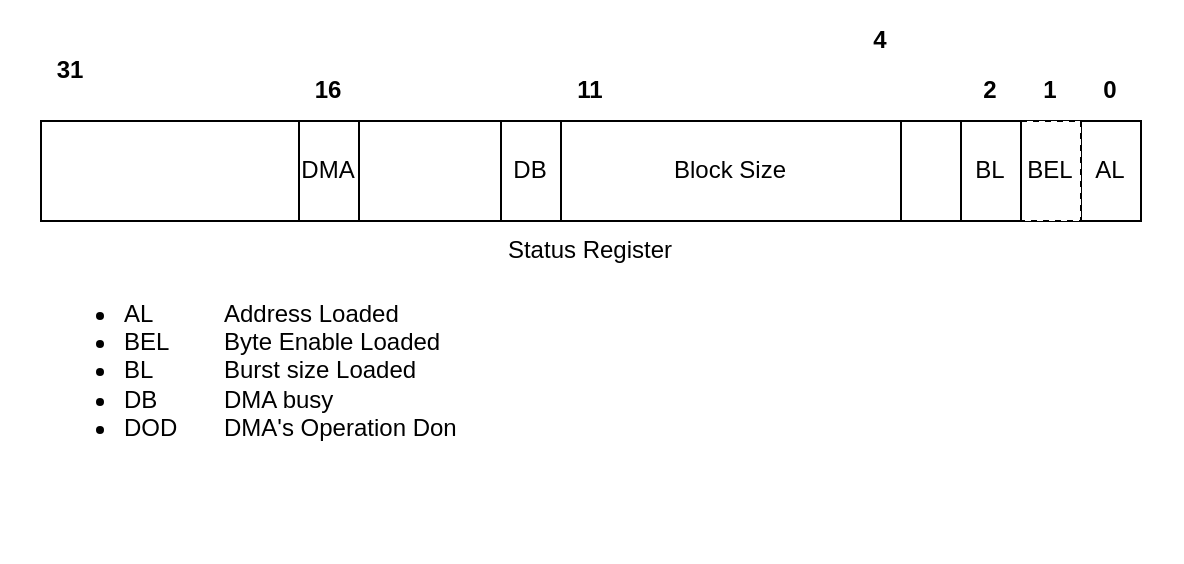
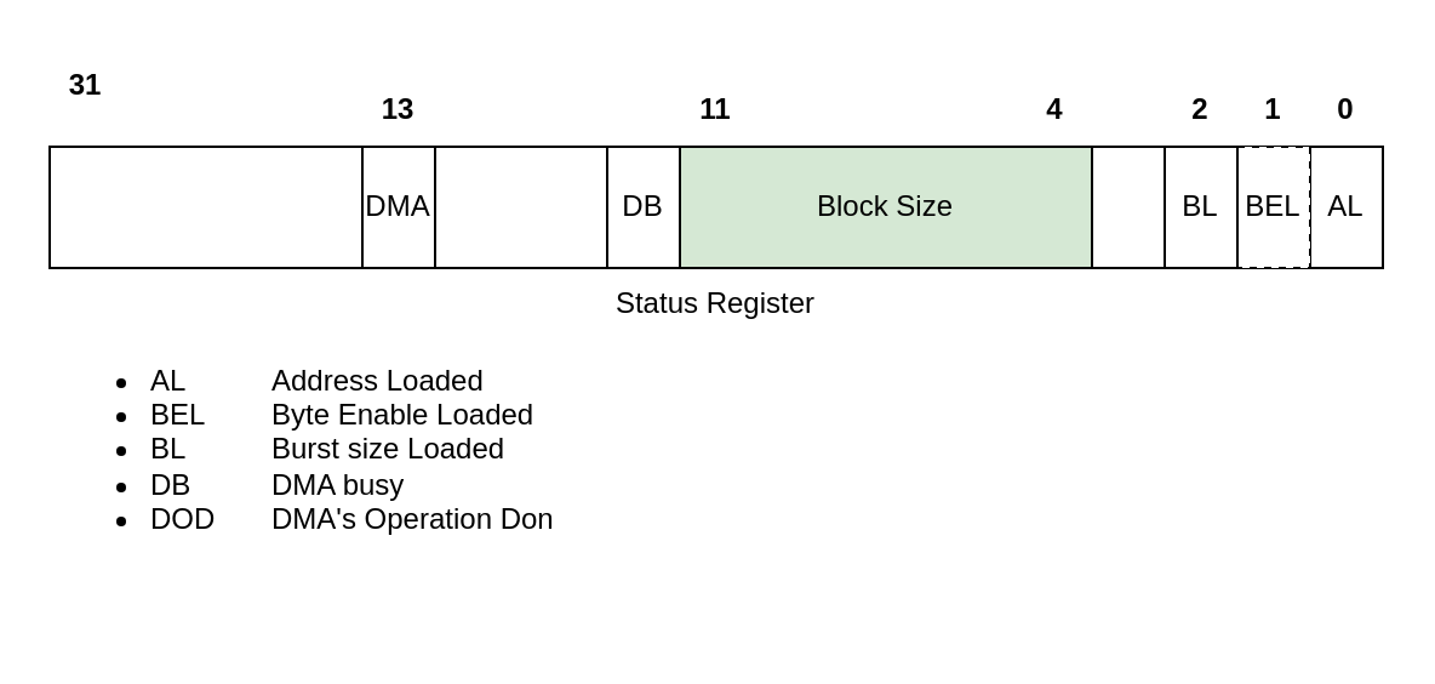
  <mxCell id="0" />
  <mxCell id="1" parent="0" />
  <mxCell id="2" value="" style="rounded=0;whiteSpace=wrap;html=1;" parent="1" vertex="1"><mxGeometry x="20" y="60" width="550" height="50" as="geometry" /></mxCell>
  <mxCell id="3" value="Status Register" style="text;html=1;align=center;verticalAlign=middle;whiteSpace=wrap;rounded=0;" parent="1" vertex="1"><mxGeometry x="185" y="110" width="220" height="30" as="geometry" /></mxCell>
  <mxCell id="4" value="AL" style="rounded=0;whiteSpace=wrap;html=1;" parent="1" vertex="1"><mxGeometry x="540" y="60" width="30" height="50" as="geometry" /></mxCell>
  <mxCell id="5" value="BEL" style="rounded=0;whiteSpace=wrap;html=1;dashed=1;" parent="1" vertex="1"><mxGeometry x="510" y="60" width="30" height="50" as="geometry" /></mxCell>
  <mxCell id="6" value="BL" style="rounded=0;whiteSpace=wrap;html=1;" parent="1" vertex="1"><mxGeometry x="480" y="60" width="30" height="50" as="geometry" /></mxCell>
  <mxCell id="7" value="" style="rounded=0;whiteSpace=wrap;html=1;" parent="1" vertex="1"><mxGeometry x="450" y="60" width="30" height="50" as="geometry" /></mxCell>
- <mxCell id="8" value="Block Size" style="rounded=0;whiteSpace=wrap;html=1;" parent="1" vertex="1"><mxGeometry x="280" y="60" width="170" height="50" as="geometry" /></mxCell>
+ <mxCell id="8" value="Block Size" style="rounded=0;whiteSpace=wrap;html=1;fillColor=#d5e8d4;" parent="1" vertex="1"><mxGeometry x="280" y="60" width="170" height="50" as="geometry" /></mxCell>
  <mxCell id="9" value="0" style="text;html=1;align=center;verticalAlign=middle;whiteSpace=wrap;rounded=0;fontStyle=1" parent="1" vertex="1"><mxGeometry x="540" y="30" width="30" height="30" as="geometry" /></mxCell>
  <mxCell id="10" value="1" style="text;html=1;align=center;verticalAlign=middle;whiteSpace=wrap;rounded=0;fontStyle=1" parent="1" vertex="1"><mxGeometry x="510" y="30" width="30" height="30" as="geometry" /></mxCell>
  <mxCell id="11" value="2" style="text;html=1;align=center;verticalAlign=middle;whiteSpace=wrap;rounded=0;fontStyle=1" parent="1" vertex="1"><mxGeometry x="480" y="30" width="30" height="30" as="geometry" /></mxCell>
- <mxCell id="12" value="4" style="text;html=1;align=center;verticalAlign=middle;whiteSpace=wrap;rounded=0;fontStyle=1" parent="1" vertex="1"><mxGeometry x="425" y="5" width="30" height="30" as="geometry" /></mxCell>
+ <mxCell id="12" value="4" style="text;html=1;align=center;verticalAlign=middle;whiteSpace=wrap;rounded=0;fontStyle=1" parent="1" vertex="1"><mxGeometry x="420" y="30" width="30" height="30" as="geometry" /></mxCell>
  <mxCell id="13" value="11" style="text;html=1;align=center;verticalAlign=middle;whiteSpace=wrap;rounded=0;fontStyle=1" parent="1" vertex="1"><mxGeometry x="280" y="30" width="30" height="30" as="geometry" /></mxCell>
  <mxCell id="14" value="DB" style="rounded=0;whiteSpace=wrap;html=1;" parent="1" vertex="1"><mxGeometry x="250" y="60" width="30" height="50" as="geometry" /></mxCell>
  <mxCell id="15" value="DMA" style="rounded=0;whiteSpace=wrap;html=1;" parent="1" vertex="1"><mxGeometry x="149" y="60" width="30" height="50" as="geometry" /></mxCell>
- <mxCell id="16" value="16" style="text;html=1;align=center;verticalAlign=middle;whiteSpace=wrap;rounded=0;fontStyle=1" parent="1" vertex="1"><mxGeometry x="149" y="30" width="30" height="30" as="geometry" /></mxCell>
+ <mxCell id="16" value="13" style="text;html=1;align=center;verticalAlign=middle;whiteSpace=wrap;rounded=0;fontStyle=1" parent="1" vertex="1"><mxGeometry x="149" y="30" width="30" height="30" as="geometry" /></mxCell>
  <mxCell id="17" value="&lt;ul&gt;&lt;li&gt;&lt;span style=&quot;background-color: transparent; color: light-dark(rgb(0, 0, 0), rgb(255, 255, 255));&quot;&gt;AL&amp;nbsp; &amp;nbsp; &amp;nbsp; &amp;nbsp; &amp;nbsp;&amp;nbsp;&lt;/span&gt;&lt;/li&gt;&lt;li&gt;BEL&amp;nbsp; &amp;nbsp; &amp;nbsp; &amp;nbsp;&lt;/li&gt;&lt;li&gt;BL&amp;nbsp;&amp;nbsp;&lt;/li&gt;&lt;li&gt;DB&lt;/li&gt;&lt;li&gt;DOD&amp;nbsp; &amp;nbsp; &amp;nbsp; &amp;nbsp;&amp;nbsp;&lt;/li&gt;&lt;/ul&gt;" style="text;html=1;align=left;verticalAlign=middle;whiteSpace=wrap;rounded=0;" parent="1" vertex="1"><mxGeometry x="20" y="110" width="100" height="150" as="geometry" /></mxCell>
  <mxCell id="18" value="Address Loaded&lt;div&gt;Byte Enable Loaded&lt;/div&gt;&lt;div&gt;Burst size Loaded&lt;/div&gt;&lt;div&gt;DMA busy&lt;/div&gt;&lt;div&gt;DMA's Operation Don&lt;/div&gt;" style="text;html=1;align=left;verticalAlign=middle;whiteSpace=wrap;rounded=0;" parent="1" vertex="1"><mxGeometry x="110" y="145" width="160" height="80" as="geometry" /></mxCell>
  <mxCell id="19" value="31" style="text;html=1;align=center;verticalAlign=middle;whiteSpace=wrap;rounded=0;fontStyle=1" vertex="1" parent="1"><mxGeometry x="20" y="20" width="30" height="30" as="geometry" /></mxCell>
